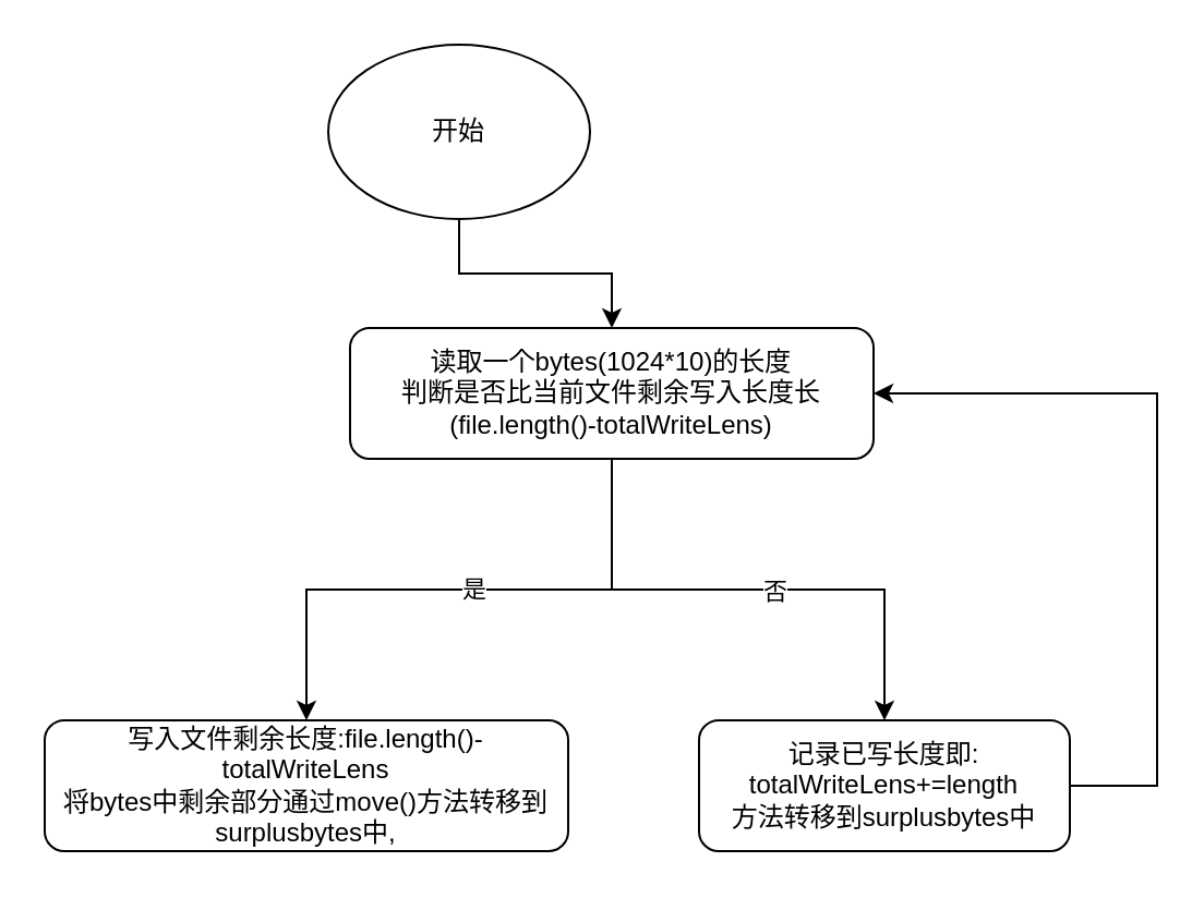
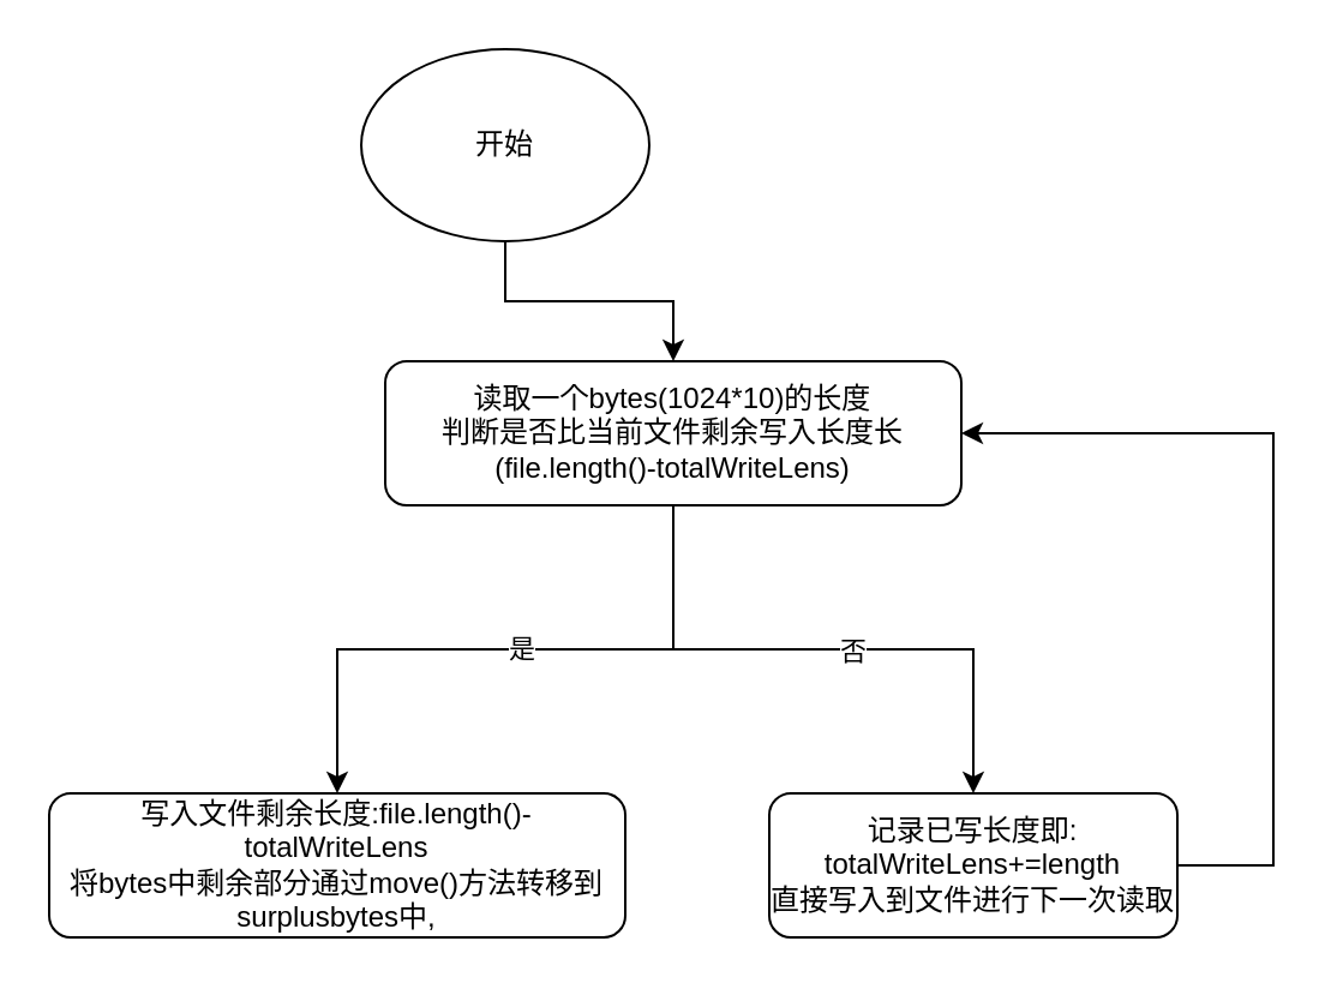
  <mxCell id="0" />
  <mxCell id="1" parent="0" />
  <mxCell id="2" style="edgeStyle=orthogonalEdgeStyle;rounded=0;orthogonalLoop=1;jettySize=auto;html=1;exitX=0.5;exitY=1;exitDx=0;exitDy=0;entryX=0.5;entryY=0;entryDx=0;entryDy=0;" edge="1" parent="1" source="3" target="8"><mxGeometry relative="1" as="geometry" /></mxCell>
  <mxCell id="3" value="开始" style="ellipse;whiteSpace=wrap;html=1;" vertex="1" parent="1"><mxGeometry x="150" y="20" width="120" height="80" as="geometry" /></mxCell>
  <mxCell id="4" style="edgeStyle=orthogonalEdgeStyle;rounded=0;orthogonalLoop=1;jettySize=auto;html=1;entryX=0.5;entryY=0;entryDx=0;entryDy=0;verticalAlign=middle;" edge="1" parent="1" source="8" target="9"><mxGeometry relative="1" as="geometry"><mxPoint x="230" y="310" as="targetPoint" /></mxGeometry></mxCell>
  <mxCell id="5" value="是" style="edgeLabel;html=1;align=center;verticalAlign=middle;resizable=0;points=[];" vertex="1" connectable="0" parent="4"><mxGeometry x="-0.245" y="-1" relative="1" as="geometry"><mxPoint x="-26" as="offset" /></mxGeometry></mxCell>
  <mxCell id="6" style="edgeStyle=orthogonalEdgeStyle;rounded=0;orthogonalLoop=1;jettySize=auto;html=1;verticalAlign=middle;entryX=0.5;entryY=0;entryDx=0;entryDy=0;" edge="1" parent="1" source="8" target="11"><mxGeometry relative="1" as="geometry"><mxPoint x="360" y="330" as="targetPoint" /></mxGeometry></mxCell>
  <mxCell id="7" value="否" style="edgeLabel;html=1;align=center;verticalAlign=middle;resizable=0;points=[];" vertex="1" connectable="0" parent="6"><mxGeometry x="0.09" relative="1" as="geometry"><mxPoint as="offset" /></mxGeometry></mxCell>
  <mxCell id="8" value="读取一个bytes(1024*10)的长度&lt;br&gt;判断是否比当前文件剩余写入长度长(file.length()-totalWriteLens)" style="rounded=1;whiteSpace=wrap;html=1;" vertex="1" parent="1"><mxGeometry x="160" y="150" width="240" height="60" as="geometry" /></mxCell>
  <mxCell id="9" value="写入文件剩余长度:file.length()-totalWriteLens&lt;br&gt;将bytes中剩余部分通过move()方法转移到surplusbytes中," style="rounded=1;whiteSpace=wrap;html=1;" vertex="1" parent="1"><mxGeometry x="20" y="330" width="240" height="60" as="geometry" /></mxCell>
  <mxCell id="10" style="edgeStyle=orthogonalEdgeStyle;rounded=0;orthogonalLoop=1;jettySize=auto;html=1;entryX=1;entryY=0.5;entryDx=0;entryDy=0;verticalAlign=middle;" edge="1" parent="1" source="11" target="8"><mxGeometry relative="1" as="geometry"><Array as="points"><mxPoint x="530" y="360" /><mxPoint x="530" y="180" /></Array></mxGeometry></mxCell>
- <mxCell id="11" value="记录已写长度即:&lt;br&gt;totalWriteLens+=length&lt;br&gt;方法转移到surplusbytes中" style="rounded=1;whiteSpace=wrap;html=1;" vertex="1" parent="1"><mxGeometry x="320" y="330" width="170" height="60" as="geometry" /></mxCell>
+ <mxCell id="11" value="记录已写长度即:&lt;br&gt;totalWriteLens+=length&lt;br&gt;直接写入到文件进行下一次读取" style="rounded=1;whiteSpace=wrap;html=1;" vertex="1" parent="1"><mxGeometry x="320" y="330" width="170" height="60" as="geometry" /></mxCell>
